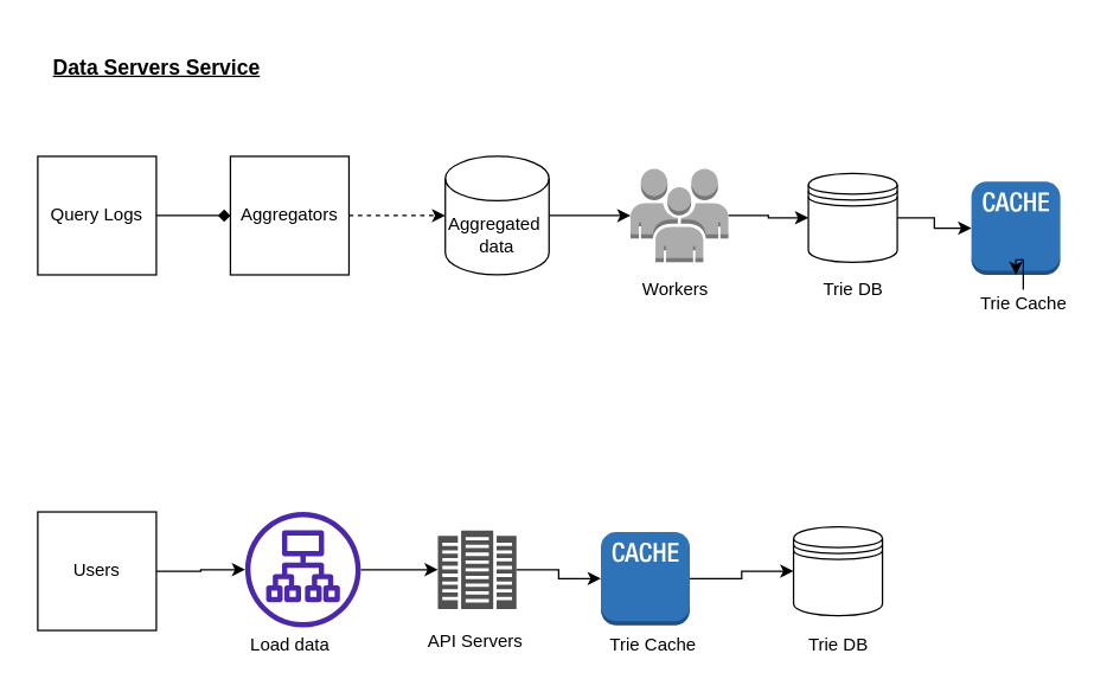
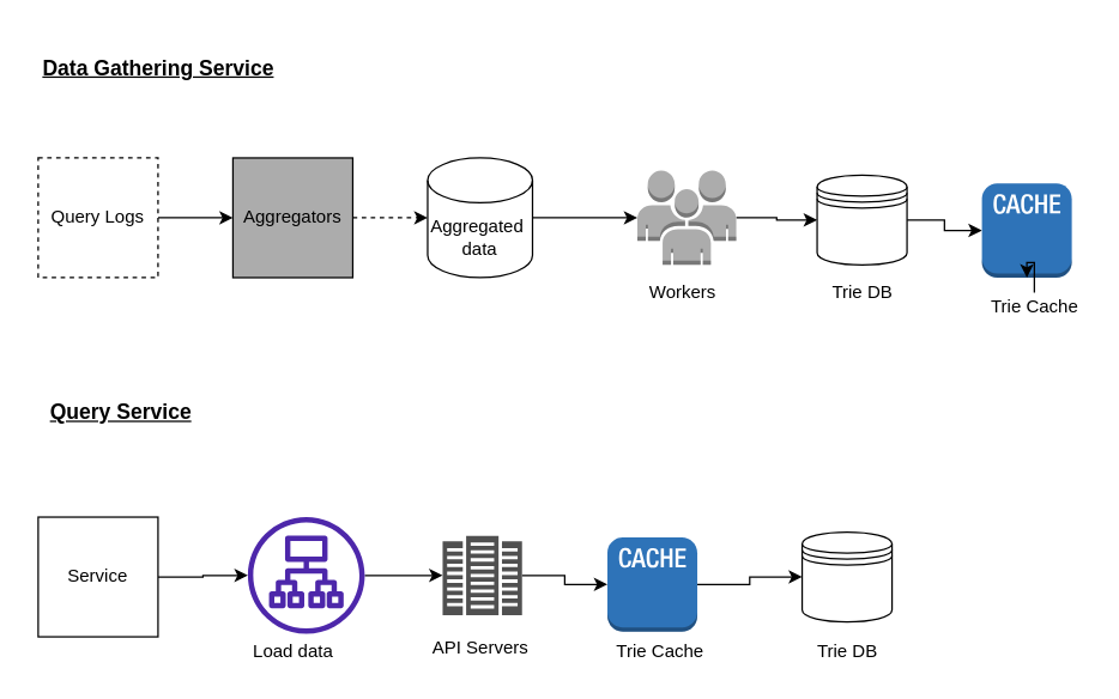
  <mxCell id="0" />
  <mxCell id="1" parent="0" />
- <mxCell id="2" value="&lt;h3&gt;&lt;u&gt;Data Servers Service&lt;/u&gt;&lt;/h3&gt;" style="text;html=1;align=center;verticalAlign=middle;resizable=0;points=[];autosize=1;strokeColor=none;fillColor=none;" vertex="1" parent="1"><mxGeometry x="20" y="20" width="170" height="50" as="geometry" /></mxCell>
- <mxCell id="3" style="edgeStyle=orthogonalEdgeStyle;rounded=0;orthogonalLoop=1;jettySize=auto;html=1;entryX=0;entryY=0.5;entryDx=0;entryDy=0;endArrow=diamond;" edge="1" parent="1" source="4" target="6"><mxGeometry relative="1" as="geometry" /></mxCell>
- <mxCell id="4" value="Query Logs" style="whiteSpace=wrap;html=1;aspect=fixed;" vertex="1" parent="1"><mxGeometry y="105" width="80" height="80" as="geometry" x="25" /></mxCell>
+ <mxCell id="2" value="&lt;h3&gt;&lt;u&gt;Data Gathering Service&lt;/u&gt;&lt;/h3&gt;" style="text;html=1;align=center;verticalAlign=middle;resizable=0;points=[];autosize=1;strokeColor=none;fillColor=none;" vertex="1" parent="1"><mxGeometry x="20" y="20" width="170" height="50" as="geometry" /></mxCell>
+ <mxCell id="3" style="edgeStyle=orthogonalEdgeStyle;rounded=0;orthogonalLoop=1;jettySize=auto;html=1;entryX=0;entryY=0.5;entryDx=0;entryDy=0;" edge="1" parent="1" source="4" target="6"><mxGeometry relative="1" as="geometry" /></mxCell>
+ <mxCell id="4" value="Query Logs" style="whiteSpace=wrap;html=1;aspect=fixed;dashed=1;" vertex="1" parent="1"><mxGeometry y="105" width="80" height="80" as="geometry" x="25" /></mxCell>
  <mxCell id="5" style="edgeStyle=orthogonalEdgeStyle;rounded=0;orthogonalLoop=1;jettySize=auto;html=1;exitX=1;exitY=0.5;exitDx=0;exitDy=0;entryX=0;entryY=0.5;entryDx=0;entryDy=0;entryPerimeter=0;dashed=1;" edge="1" parent="1" source="6" target="8"><mxGeometry relative="1" as="geometry" /></mxCell>
- <mxCell id="6" value="Aggregators" style="whiteSpace=wrap;html=1;aspect=fixed;" vertex="1" parent="1"><mxGeometry x="155" y="105" width="80" height="80" as="geometry" /></mxCell>
+ <mxCell id="6" value="Aggregators" style="whiteSpace=wrap;html=1;aspect=fixed;fillColor=#acacac;" vertex="1" parent="1"><mxGeometry x="155" y="105" width="80" height="80" as="geometry" /></mxCell>
  <mxCell id="7" style="edgeStyle=orthogonalEdgeStyle;rounded=0;orthogonalLoop=1;jettySize=auto;html=1;exitX=1;exitY=0.5;exitDx=0;exitDy=0;exitPerimeter=0;" edge="1" parent="1" source="8" target="10"><mxGeometry relative="1" as="geometry" /></mxCell>
- <mxCell id="8" value="Aggregated&amp;nbsp;&lt;br&gt;data" style="shape=cylinder3;whiteSpace=wrap;html=1;boundedLbl=1;backgroundOutline=1;size=15;" vertex="1" parent="1"><mxGeometry x="300" y="105" width="70" height="80" as="geometry" /></mxCell>
+ <mxCell id="8" value="Aggregated&amp;nbsp;&lt;br&gt;data" style="shape=cylinder3;whiteSpace=wrap;html=1;boundedLbl=1;backgroundOutline=1;size=15;" vertex="1" parent="1"><mxGeometry x="285" y="105" width="70" height="80" as="geometry" /></mxCell>
  <mxCell id="9" style="edgeStyle=orthogonalEdgeStyle;rounded=0;orthogonalLoop=1;jettySize=auto;html=1;exitX=1;exitY=0.5;exitDx=0;exitDy=0;exitPerimeter=0;entryX=0;entryY=0.5;entryDx=0;entryDy=0;" edge="1" parent="1" source="10" target="13"><mxGeometry relative="1" as="geometry" /></mxCell>
  <mxCell id="10" value="" style="outlineConnect=0;dashed=0;verticalLabelPosition=bottom;verticalAlign=top;align=center;html=1;shape=mxgraph.aws3.users;fillColor=#ACACAC;gradientColor=none;" vertex="1" parent="1"><mxGeometry x="425" y="113.5" width="66" height="63" as="geometry" /></mxCell>
  <mxCell id="11" value="Workers" style="text;html=1;align=center;verticalAlign=middle;resizable=0;points=[];autosize=1;strokeColor=none;fillColor=none;" vertex="1" parent="1"><mxGeometry x="425" y="185" width="60" height="20" as="geometry" /></mxCell>
  <mxCell id="12" style="edgeStyle=orthogonalEdgeStyle;rounded=0;orthogonalLoop=1;jettySize=auto;html=1;" edge="1" parent="1" source="13" target="15"><mxGeometry relative="1" as="geometry" /></mxCell>
  <mxCell id="13" value="" style="shape=datastore;whiteSpace=wrap;html=1;" vertex="1" parent="1"><mxGeometry x="545" y="116.5" width="60" height="60" as="geometry" /></mxCell>
  <mxCell id="14" value="Trie DB" style="text;html=1;align=center;verticalAlign=middle;resizable=0;points=[];autosize=1;strokeColor=none;fillColor=none;" vertex="1" parent="1"><mxGeometry x="545" y="185" width="60" height="20" as="geometry" /></mxCell>
  <mxCell id="15" value="" style="outlineConnect=0;dashed=0;verticalLabelPosition=bottom;verticalAlign=top;align=center;html=1;shape=mxgraph.aws3.cache_node;fillColor=#2E73B8;gradientColor=none;" vertex="1" parent="1"><mxGeometry x="655" y="122" width="60" height="63" as="geometry" /></mxCell>
  <mxCell id="16" value="" style="edgeStyle=orthogonalEdgeStyle;rounded=0;orthogonalLoop=1;jettySize=auto;html=1;" edge="1" parent="1" source="17" target="15"><mxGeometry relative="1" as="geometry" /></mxCell>
  <mxCell id="17" value="Trie Cache" style="text;html=1;align=center;verticalAlign=middle;resizable=0;points=[];autosize=1;strokeColor=none;fillColor=none;" vertex="1" parent="1"><mxGeometry x="655" y="195" width="70" height="20" as="geometry" /></mxCell>
+ <mxCell id="18" value="&lt;h3&gt;&lt;u&gt;Query Service&lt;/u&gt;&lt;/h3&gt;" style="text;html=1;align=center;verticalAlign=middle;resizable=0;points=[];autosize=1;strokeColor=none;fillColor=none;" vertex="1" parent="1"><mxGeometry y="250" width="110" height="50" as="geometry" x="25" /></mxCell>
  <mxCell id="19" style="edgeStyle=orthogonalEdgeStyle;rounded=0;orthogonalLoop=1;jettySize=auto;html=1;exitX=1;exitY=0.5;exitDx=0;exitDy=0;" edge="1" parent="1" source="20" target="22"><mxGeometry relative="1" as="geometry" /></mxCell>
- <mxCell id="20" value="Users" style="whiteSpace=wrap;html=1;aspect=fixed;" vertex="1" parent="1"><mxGeometry y="345" width="80" height="80" as="geometry" x="25" /></mxCell>
+ <mxCell id="20" value="Service" style="whiteSpace=wrap;html=1;aspect=fixed;" vertex="1" parent="1"><mxGeometry y="345" width="80" height="80" as="geometry" x="25" /></mxCell>
  <mxCell id="21" style="edgeStyle=orthogonalEdgeStyle;rounded=0;orthogonalLoop=1;jettySize=auto;html=1;" edge="1" parent="1" source="22" target="24"><mxGeometry relative="1" as="geometry" /></mxCell>
  <mxCell id="22" value="" style="sketch=0;outlineConnect=0;fontColor=#232F3E;gradientColor=none;fillColor=#4D27AA;strokeColor=none;dashed=0;verticalLabelPosition=bottom;verticalAlign=top;align=center;html=1;fontSize=12;fontStyle=0;aspect=fixed;pointerEvents=1;shape=mxgraph.aws4.application_load_balancer;" vertex="1" parent="1"><mxGeometry x="165" y="345" width="78" height="78" as="geometry" /></mxCell>
  <mxCell id="23" style="edgeStyle=orthogonalEdgeStyle;rounded=0;orthogonalLoop=1;jettySize=auto;html=1;entryX=0;entryY=0.5;entryDx=0;entryDy=0;entryPerimeter=0;" edge="1" parent="1" source="24" target="28"><mxGeometry relative="1" as="geometry" /></mxCell>
  <mxCell id="24" value="" style="sketch=0;pointerEvents=1;shadow=0;dashed=0;html=1;strokeColor=none;fillColor=#505050;labelPosition=center;verticalLabelPosition=bottom;verticalAlign=top;outlineConnect=0;align=center;shape=mxgraph.office.servers.datacenter;" vertex="1" parent="1"><mxGeometry x="295" y="357.5" width="53" height="53" as="geometry" /></mxCell>
  <mxCell id="25" value="Load data" style="text;html=1;align=center;verticalAlign=middle;resizable=0;points=[];autosize=1;strokeColor=none;fillColor=none;" vertex="1" parent="1"><mxGeometry x="150" y="425" width="90" height="20" as="geometry" /></mxCell>
  <mxCell id="26" value="API Servers" style="text;html=1;align=center;verticalAlign=middle;resizable=0;points=[];autosize=1;strokeColor=none;fillColor=none;" vertex="1" parent="1"><mxGeometry x="280" y="423" width="80" height="20" as="geometry" /></mxCell>
  <mxCell id="27" style="edgeStyle=orthogonalEdgeStyle;rounded=0;orthogonalLoop=1;jettySize=auto;html=1;entryX=0;entryY=0.5;entryDx=0;entryDy=0;" edge="1" parent="1" source="28" target="29"><mxGeometry relative="1" as="geometry" /></mxCell>
  <mxCell id="28" value="" style="outlineConnect=0;dashed=0;verticalLabelPosition=bottom;verticalAlign=top;align=center;html=1;shape=mxgraph.aws3.cache_node;fillColor=#2E73B8;gradientColor=none;" vertex="1" parent="1"><mxGeometry x="405" y="358.5" width="60" height="63" as="geometry" /></mxCell>
  <mxCell id="29" value="" style="shape=datastore;whiteSpace=wrap;html=1;" vertex="1" parent="1"><mxGeometry x="535" y="355" width="60" height="60" as="geometry" /></mxCell>
  <mxCell id="30" value="Trie Cache" style="text;html=1;align=center;verticalAlign=middle;resizable=0;points=[];autosize=1;strokeColor=none;fillColor=none;" vertex="1" parent="1"><mxGeometry x="405" y="425" width="70" height="20" as="geometry" /></mxCell>
  <mxCell id="31" value="Trie DB" style="text;html=1;align=center;verticalAlign=middle;resizable=0;points=[];autosize=1;strokeColor=none;fillColor=none;" vertex="1" parent="1"><mxGeometry x="535" y="425" width="60" height="20" as="geometry" /></mxCell>
